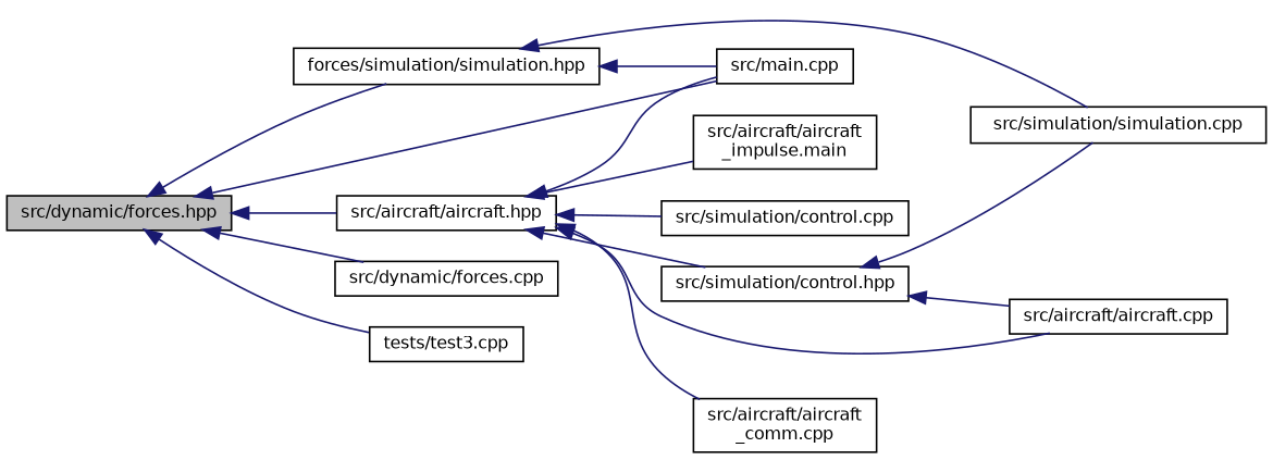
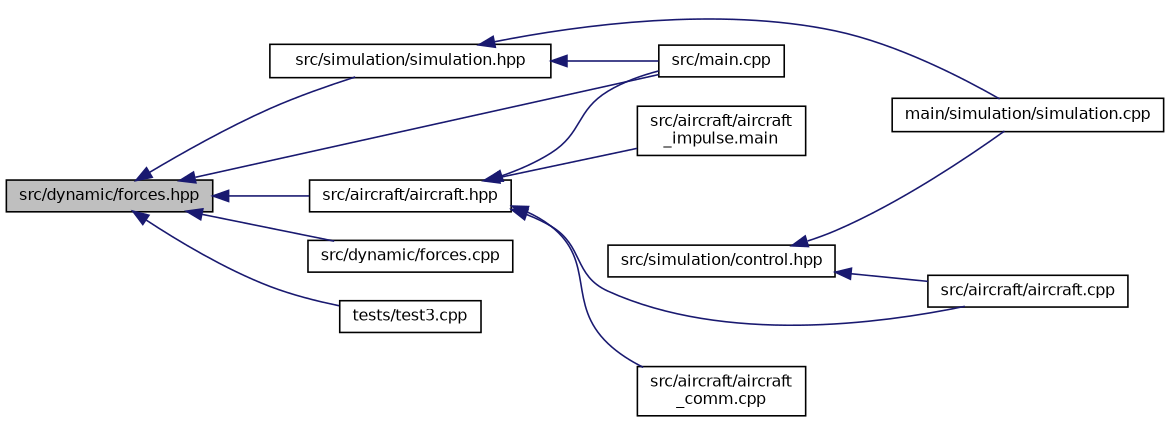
  digraph {
    rankdir=LR
    node [color=black fillcolor=white fontname=Helvetica fontsize=10 shape=record style=filled]
    edge [color=midnightblue dir=back fontname=Helvetica fontsize=10 labelfontname=Helvetica labelfontsize=10 style=solid]
    n1 [fillcolor=grey75 fontcolor=black height=0.2 label="src/dynamic/forces.hpp" width=0.4]
    n2 [height=0.2 label="src/aircraft/aircraft.hpp" width=0.4]
-   n3 [height=0.2 label="forces/simulation/simulation.hpp" width=0.4]
+   n3 [height=0.2 label="src/simulation/simulation.hpp" width=0.4]
    n4 [height=0.2 label="src/main.cpp" width=0.4]
    n5 [height=0.2 label="src/dynamic/forces.cpp" width=0.4]
    n6 [height=0.2 label="tests/test3.cpp" width=0.4]
    n7 [height=0.2 label="src/aircraft/aircraft.cpp" width=0.4]
    n8 [height=0.2 label="src/aircraft/aircraft\l_comm.cpp" width=0.4]
    n9 [height=0.2 label="src/aircraft/aircraft\l_impulse.main" width=0.4]
-   n10 [height=0.2 label="src/simulation/control.cpp" width=0.4]
    n11 [height=0.2 label="src/simulation/control.hpp" width=0.4]
-   n12 [height=0.2 label="src/simulation/simulation.cpp" width=0.4]
+   n12 [height=0.2 label="main/simulation/simulation.cpp" width=0.4]
    n1 -> n2
    n1 -> n3
    n1 -> n4
    n1 -> n5
    n1 -> n6
    n2 -> n4
    n2 -> n7
    n2 -> n8
    n2 -> n9
-   n2 -> n10
-   n2 -> n11
    n3 -> n4
    n3 -> n12
    n11 -> n7
    n11 -> n12
  }
